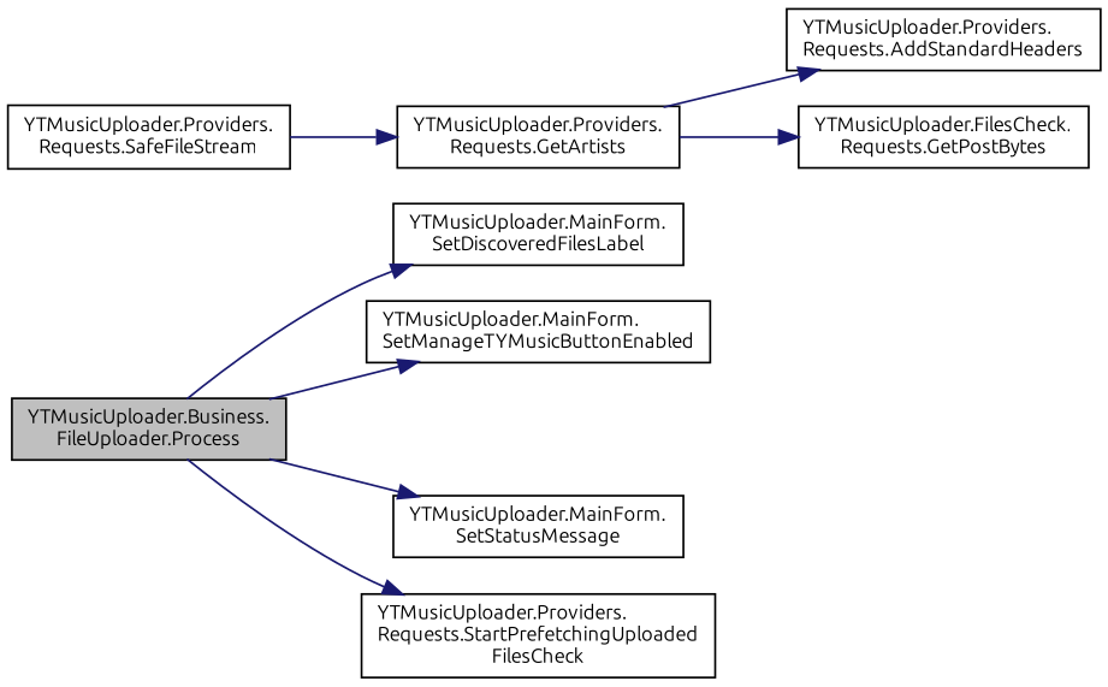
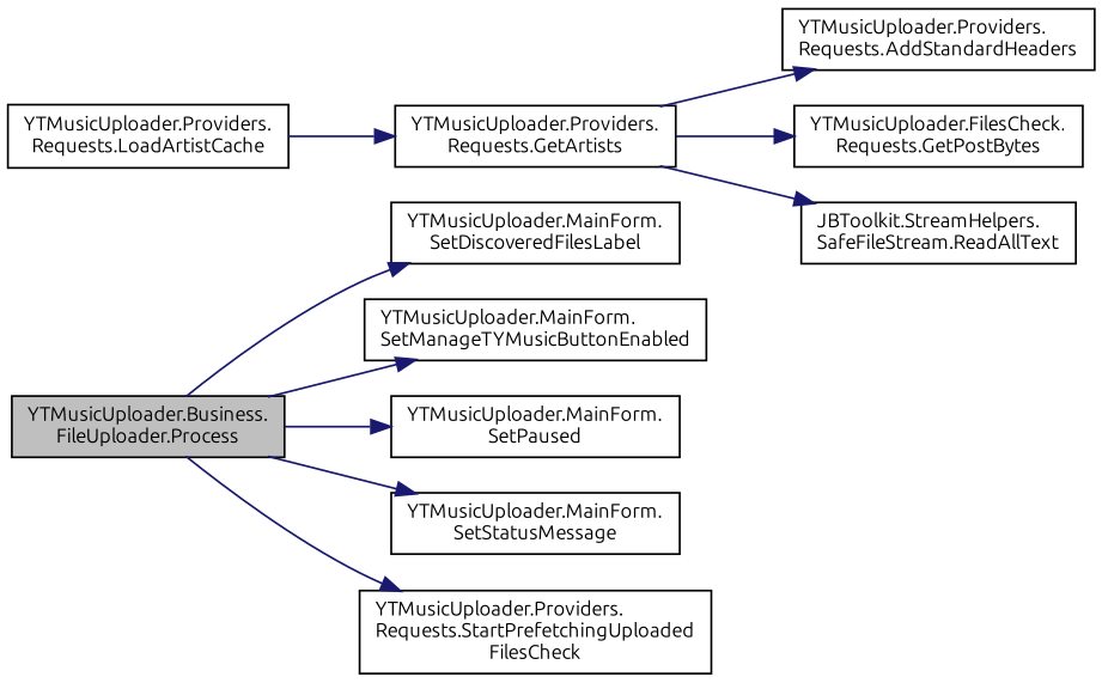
  digraph {
    fontname=Ubuntu
    rankdir=LR
    node [color=black fillcolor=white fontname=Ubuntu fontsize=10 shape=record style=filled]
    edge [color=midnightblue fontname=Ubuntu fontsize=10 labelfontname=Helvetica labelfontsize=10 style=solid]
    n1 [fillcolor=grey75 fontcolor=black height=0.2 label="YTMusicUploader.Business.\lFileUploader.Process" width=0.4]
    n2 [height=0.2 label="YTMusicUploader.MainForm.\lSetDiscoveredFilesLabel" width=0.4]
    n3 [height=0.2 label="YTMusicUploader.MainForm.\lSetManageTYMusicButtonEnabled" width=0.4]
+   n4 [height=0.2 label="YTMusicUploader.MainForm.\lSetPaused" width=0.4]
    n5 [height=0.2 label="YTMusicUploader.MainForm.\lSetStatusMessage" width=0.4]
    n6 [height=0.2 label="YTMusicUploader.Providers.\lRequests.StartPrefetchingUploaded\lFilesCheck" width=0.4]
-   n7 [height=0.2 label="YTMusicUploader.Providers.\lRequests.SafeFileStream" width=0.4]
+   n7 [height=0.2 label="YTMusicUploader.Providers.\lRequests.LoadArtistCache" width=0.4]
    n8 [height=0.2 label="YTMusicUploader.Providers.\lRequests.GetArtists" width=0.4]
    n9 [height=0.2 label="YTMusicUploader.Providers.\lRequests.AddStandardHeaders" width=0.4]
    n10 [height=0.2 label="YTMusicUploader.FilesCheck.\lRequests.GetPostBytes" width=0.4]
+   n11 [height=0.2 label="JBToolkit.StreamHelpers.\lSafeFileStream.ReadAllText" width=0.4]
    n1 -> n2
    n1 -> n3
+   n1 -> n4
    n1 -> n5
    n1 -> n6
    n7 -> n8
    n8 -> n9
    n8 -> n10
+   n8 -> n11
  }
